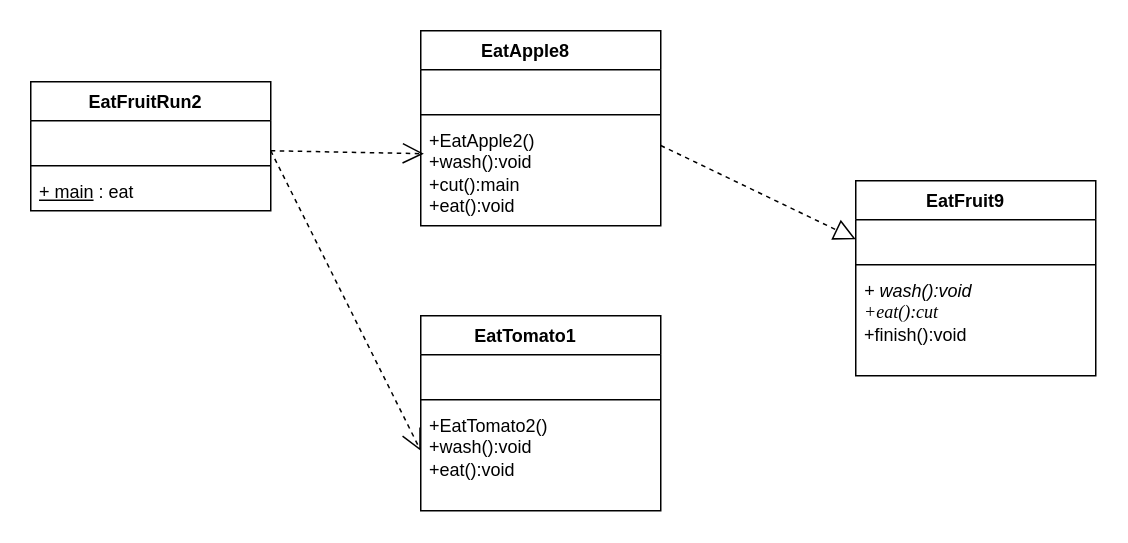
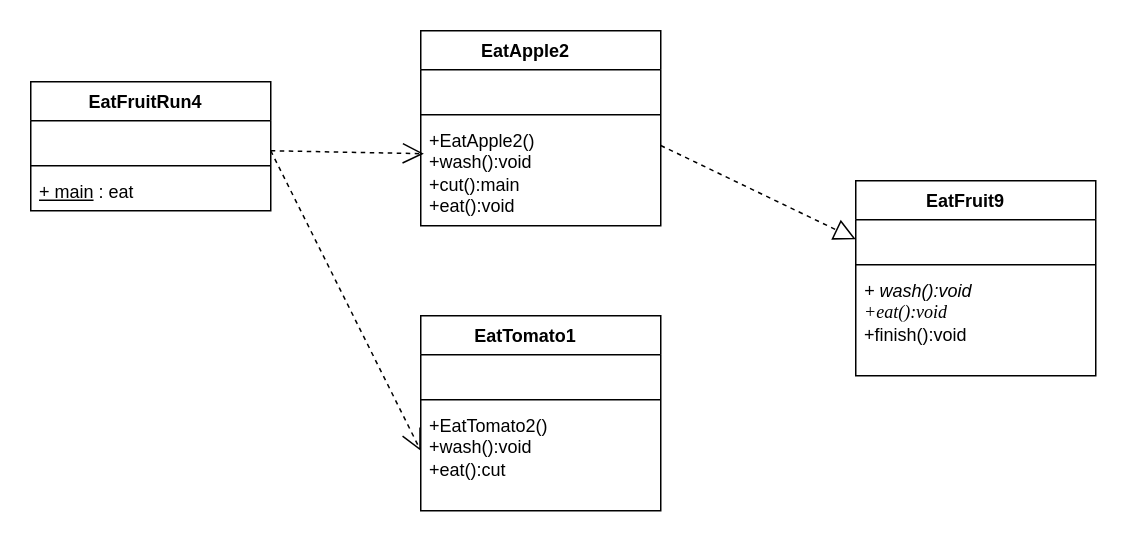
  <mxCell id="0" />
  <mxCell id="1" parent="0" />
- <mxCell id="2" value="EatFruitRun2&amp;nbsp;&amp;nbsp;" style="swimlane;fontStyle=1;align=center;verticalAlign=top;childLayout=stackLayout;horizontal=1;startSize=26;horizontalStack=0;resizeParent=1;resizeParentMax=0;resizeLast=0;collapsible=1;marginBottom=0;whiteSpace=wrap;html=1;" vertex="1" parent="1"><mxGeometry x="20" y="54" width="160" height="86" as="geometry" /></mxCell>
+ <mxCell id="2" value="EatFruitRun4&amp;nbsp;&amp;nbsp;" style="swimlane;fontStyle=1;align=center;verticalAlign=top;childLayout=stackLayout;horizontal=1;startSize=26;horizontalStack=0;resizeParent=1;resizeParentMax=0;resizeLast=0;collapsible=1;marginBottom=0;whiteSpace=wrap;html=1;" vertex="1" parent="1"><mxGeometry x="20" y="54" width="160" height="86" as="geometry" /></mxCell>
  <mxCell id="3" value="&amp;nbsp;" style="text;strokeColor=none;fillColor=none;align=left;verticalAlign=top;spacingLeft=4;spacingRight=4;overflow=hidden;rotatable=0;points=[[0,0.5],[1,0.5]];portConstraint=eastwest;whiteSpace=wrap;html=1;" vertex="1" parent="2"><mxGeometry y="26" width="160" height="26" as="geometry" /></mxCell>
  <mxCell id="4" value="" style="line;strokeWidth=1;fillColor=none;align=left;verticalAlign=middle;spacingTop=-1;spacingLeft=3;spacingRight=3;rotatable=0;labelPosition=right;points=[];portConstraint=eastwest;strokeColor=inherit;" vertex="1" parent="2"><mxGeometry y="52" width="160" height="8" as="geometry" /></mxCell>
  <mxCell id="5" value="&lt;u&gt;+ main&lt;/u&gt; : eat" style="text;strokeColor=none;fillColor=none;align=left;verticalAlign=top;spacingLeft=4;spacingRight=4;overflow=hidden;rotatable=0;points=[[0,0.5],[1,0.5]];portConstraint=eastwest;whiteSpace=wrap;html=1;" vertex="1" parent="2"><mxGeometry y="60" width="160" height="26" as="geometry" /></mxCell>
  <mxCell id="6" value="" style="endArrow=open;endSize=12;dashed=1;html=1;rounded=0;entryX=0.013;entryY=0.314;entryDx=0;entryDy=0;entryPerimeter=0;" edge="1" parent="1" target="19"><mxGeometry width="160" relative="1" as="geometry"><mxPoint x="180" y="100" as="sourcePoint" /><mxPoint x="260" y="100" as="targetPoint" /></mxGeometry></mxCell>
  <mxCell id="7" value="" style="endArrow=open;endSize=12;dashed=1;html=1;rounded=0;" edge="1" parent="1"><mxGeometry width="160" relative="1" as="geometry"><mxPoint x="180" y="100" as="sourcePoint" /><mxPoint x="280" y="300" as="targetPoint" /></mxGeometry></mxCell>
  <mxCell id="8" value="EatTomato1&amp;nbsp; &amp;nbsp; &amp;nbsp;&amp;nbsp;" style="swimlane;fontStyle=1;align=center;verticalAlign=top;childLayout=stackLayout;horizontal=1;startSize=26;horizontalStack=0;resizeParent=1;resizeParentMax=0;resizeLast=0;collapsible=1;marginBottom=0;whiteSpace=wrap;html=1;" vertex="1" parent="1"><mxGeometry x="280" y="210" width="160" height="130" as="geometry" /></mxCell>
  <mxCell id="9" value="&amp;nbsp;" style="text;strokeColor=none;fillColor=none;align=left;verticalAlign=top;spacingLeft=4;spacingRight=4;overflow=hidden;rotatable=0;points=[[0,0.5],[1,0.5]];portConstraint=eastwest;whiteSpace=wrap;html=1;" vertex="1" parent="8"><mxGeometry y="26" width="160" height="26" as="geometry" /></mxCell>
  <mxCell id="10" value="" style="line;strokeWidth=1;fillColor=none;align=left;verticalAlign=middle;spacingTop=-1;spacingLeft=3;spacingRight=3;rotatable=0;labelPosition=right;points=[];portConstraint=eastwest;strokeColor=inherit;" vertex="1" parent="8"><mxGeometry y="52" width="160" height="8" as="geometry" /></mxCell>
- <mxCell id="11" value="&lt;div&gt;+EatTomato2()&lt;br&gt;&lt;/div&gt;+wash():void&lt;div&gt;+eat():void&lt;/div&gt;" style="text;strokeColor=none;fillColor=none;align=left;verticalAlign=top;spacingLeft=4;spacingRight=4;overflow=hidden;rotatable=0;points=[[0,0.5],[1,0.5]];portConstraint=eastwest;whiteSpace=wrap;html=1;" vertex="1" parent="8"><mxGeometry y="60" width="160" height="70" as="geometry" /></mxCell>
+ <mxCell id="11" value="&lt;div&gt;+EatTomato2()&lt;br&gt;&lt;/div&gt;+wash():void&lt;div&gt;+eat():cut&lt;/div&gt;" style="text;strokeColor=none;fillColor=none;align=left;verticalAlign=top;spacingLeft=4;spacingRight=4;overflow=hidden;rotatable=0;points=[[0,0.5],[1,0.5]];portConstraint=eastwest;whiteSpace=wrap;html=1;" vertex="1" parent="8"><mxGeometry y="60" width="160" height="70" as="geometry" /></mxCell>
  <mxCell id="12" value="EatFruit9&amp;nbsp; &amp;nbsp;&amp;nbsp;" style="swimlane;fontStyle=1;align=center;verticalAlign=top;childLayout=stackLayout;horizontal=1;startSize=26;horizontalStack=0;resizeParent=1;resizeParentMax=0;resizeLast=0;collapsible=1;marginBottom=0;whiteSpace=wrap;html=1;" vertex="1" parent="1"><mxGeometry x="570" y="120" width="160" height="130" as="geometry" /></mxCell>
  <mxCell id="13" value="&amp;nbsp;" style="text;strokeColor=none;fillColor=none;align=left;verticalAlign=top;spacingLeft=4;spacingRight=4;overflow=hidden;rotatable=0;points=[[0,0.5],[1,0.5]];portConstraint=eastwest;whiteSpace=wrap;html=1;" vertex="1" parent="12"><mxGeometry y="26" width="160" height="26" as="geometry" /></mxCell>
  <mxCell id="14" value="" style="line;strokeWidth=1;fillColor=none;align=left;verticalAlign=middle;spacingTop=-1;spacingLeft=3;spacingRight=3;rotatable=0;labelPosition=right;points=[];portConstraint=eastwest;strokeColor=inherit;" vertex="1" parent="12"><mxGeometry y="52" width="160" height="8" as="geometry" /></mxCell>
- <mxCell id="15" value="&lt;i&gt;+ wash():void&lt;/i&gt;&lt;div&gt;&lt;font face=&quot;Italic&quot;&gt;&lt;i&gt;+eat():cut&lt;/i&gt;&lt;/font&gt;&lt;/div&gt;&lt;div&gt;+finish():void&lt;br&gt;&lt;/div&gt;" style="text;strokeColor=none;fillColor=none;align=left;verticalAlign=top;spacingLeft=4;spacingRight=4;overflow=hidden;rotatable=0;points=[[0,0.5],[1,0.5]];portConstraint=eastwest;whiteSpace=wrap;html=1;" vertex="1" parent="12"><mxGeometry y="60" width="160" height="70" as="geometry" /></mxCell>
- <mxCell id="16" value="EatApple8&amp;nbsp; &amp;nbsp; &amp;nbsp;&amp;nbsp;" style="swimlane;fontStyle=1;align=center;verticalAlign=top;childLayout=stackLayout;horizontal=1;startSize=26;horizontalStack=0;resizeParent=1;resizeParentMax=0;resizeLast=0;collapsible=1;marginBottom=0;whiteSpace=wrap;html=1;" vertex="1" parent="1"><mxGeometry x="280" y="20" width="160" height="130" as="geometry" /></mxCell>
+ <mxCell id="15" value="&lt;i&gt;+ wash():void&lt;/i&gt;&lt;div&gt;&lt;font face=&quot;Italic&quot;&gt;&lt;i&gt;+eat():void&lt;/i&gt;&lt;/font&gt;&lt;/div&gt;&lt;div&gt;+finish():void&lt;br&gt;&lt;/div&gt;" style="text;strokeColor=none;fillColor=none;align=left;verticalAlign=top;spacingLeft=4;spacingRight=4;overflow=hidden;rotatable=0;points=[[0,0.5],[1,0.5]];portConstraint=eastwest;whiteSpace=wrap;html=1;" vertex="1" parent="12"><mxGeometry y="60" width="160" height="70" as="geometry" /></mxCell>
+ <mxCell id="16" value="EatApple2&amp;nbsp; &amp;nbsp; &amp;nbsp;&amp;nbsp;" style="swimlane;fontStyle=1;align=center;verticalAlign=top;childLayout=stackLayout;horizontal=1;startSize=26;horizontalStack=0;resizeParent=1;resizeParentMax=0;resizeLast=0;collapsible=1;marginBottom=0;whiteSpace=wrap;html=1;" vertex="1" parent="1"><mxGeometry x="280" y="20" width="160" height="130" as="geometry" /></mxCell>
  <mxCell id="17" value="&amp;nbsp;" style="text;strokeColor=none;fillColor=none;align=left;verticalAlign=top;spacingLeft=4;spacingRight=4;overflow=hidden;rotatable=0;points=[[0,0.5],[1,0.5]];portConstraint=eastwest;whiteSpace=wrap;html=1;" vertex="1" parent="16"><mxGeometry y="26" width="160" height="26" as="geometry" /></mxCell>
  <mxCell id="18" value="" style="line;strokeWidth=1;fillColor=none;align=left;verticalAlign=middle;spacingTop=-1;spacingLeft=3;spacingRight=3;rotatable=0;labelPosition=right;points=[];portConstraint=eastwest;strokeColor=inherit;" vertex="1" parent="16"><mxGeometry y="52" width="160" height="8" as="geometry" /></mxCell>
  <mxCell id="19" value="&lt;div&gt;+EatApple2()&lt;br&gt;&lt;/div&gt;+wash():void&lt;div&gt;+cut():main&lt;/div&gt;&lt;div&gt;+eat():void&lt;/div&gt;" style="text;strokeColor=none;fillColor=none;align=left;verticalAlign=top;spacingLeft=4;spacingRight=4;overflow=hidden;rotatable=0;points=[[0,0.5],[1,0.5]];portConstraint=eastwest;whiteSpace=wrap;html=1;" vertex="1" parent="16"><mxGeometry y="60" width="160" height="70" as="geometry" /></mxCell>
  <mxCell id="20" value="" style="endArrow=block;dashed=1;endFill=0;endSize=12;html=1;rounded=0;entryX=0;entryY=0.5;entryDx=0;entryDy=0;" edge="1" parent="1" target="13"><mxGeometry width="160" relative="1" as="geometry"><mxPoint x="440" y="96.5" as="sourcePoint" /><mxPoint x="600" y="96.5" as="targetPoint" /></mxGeometry></mxCell>
